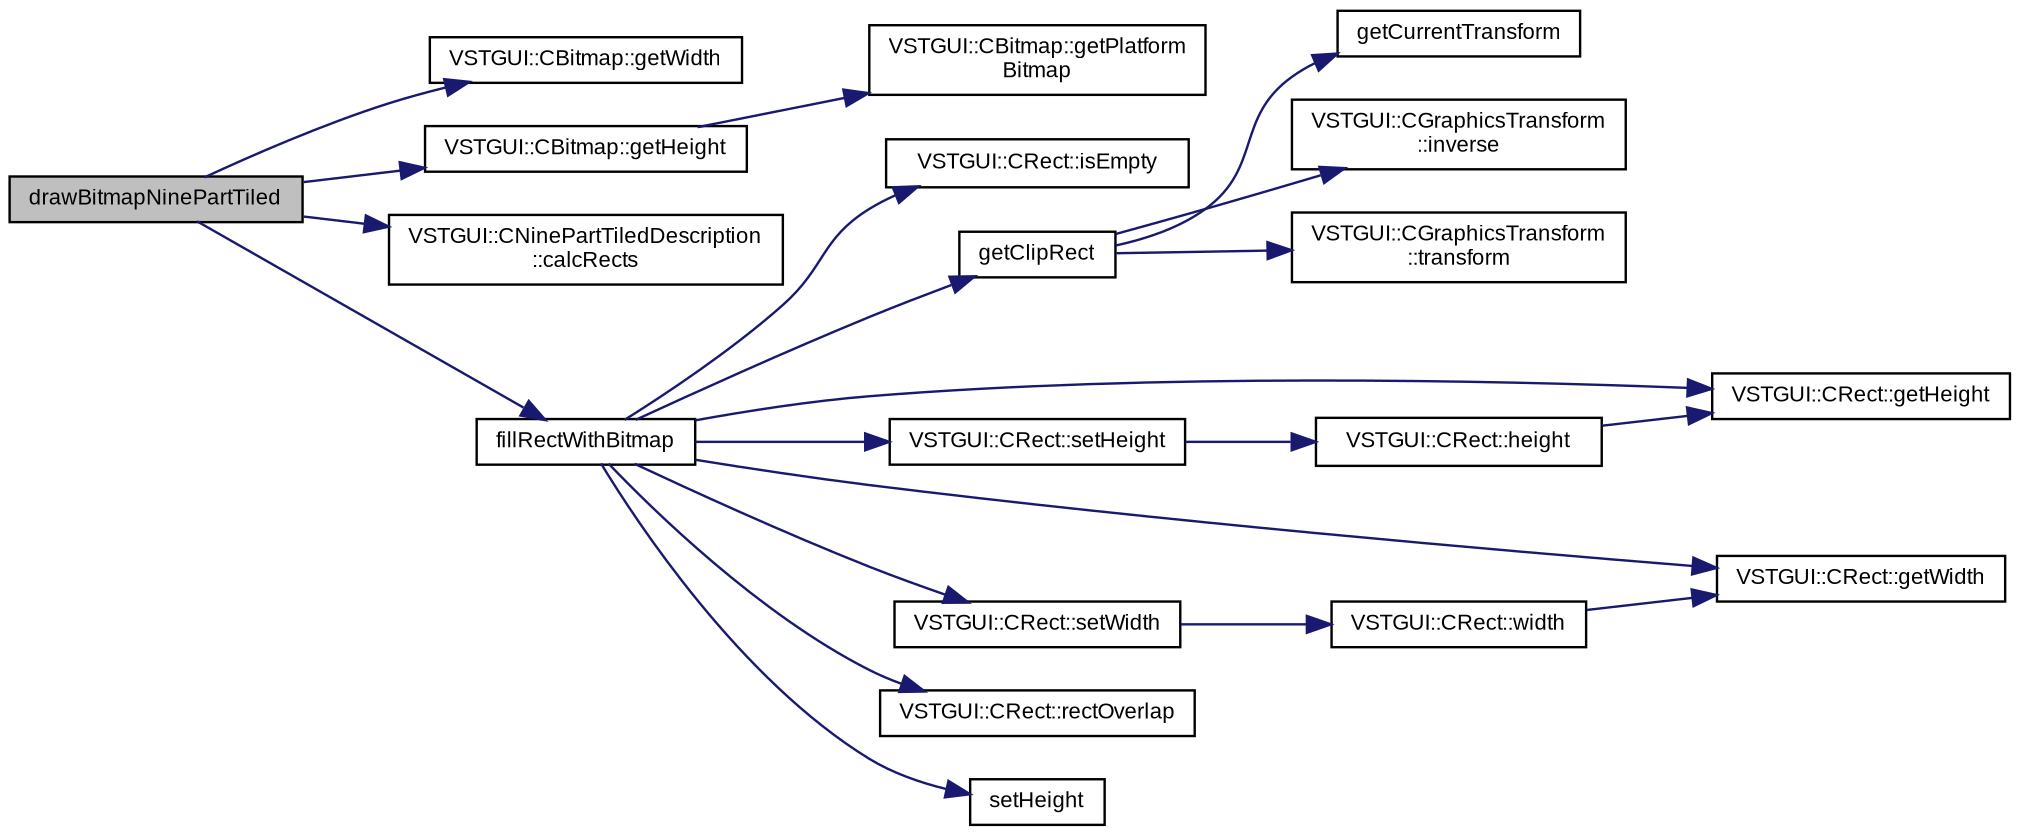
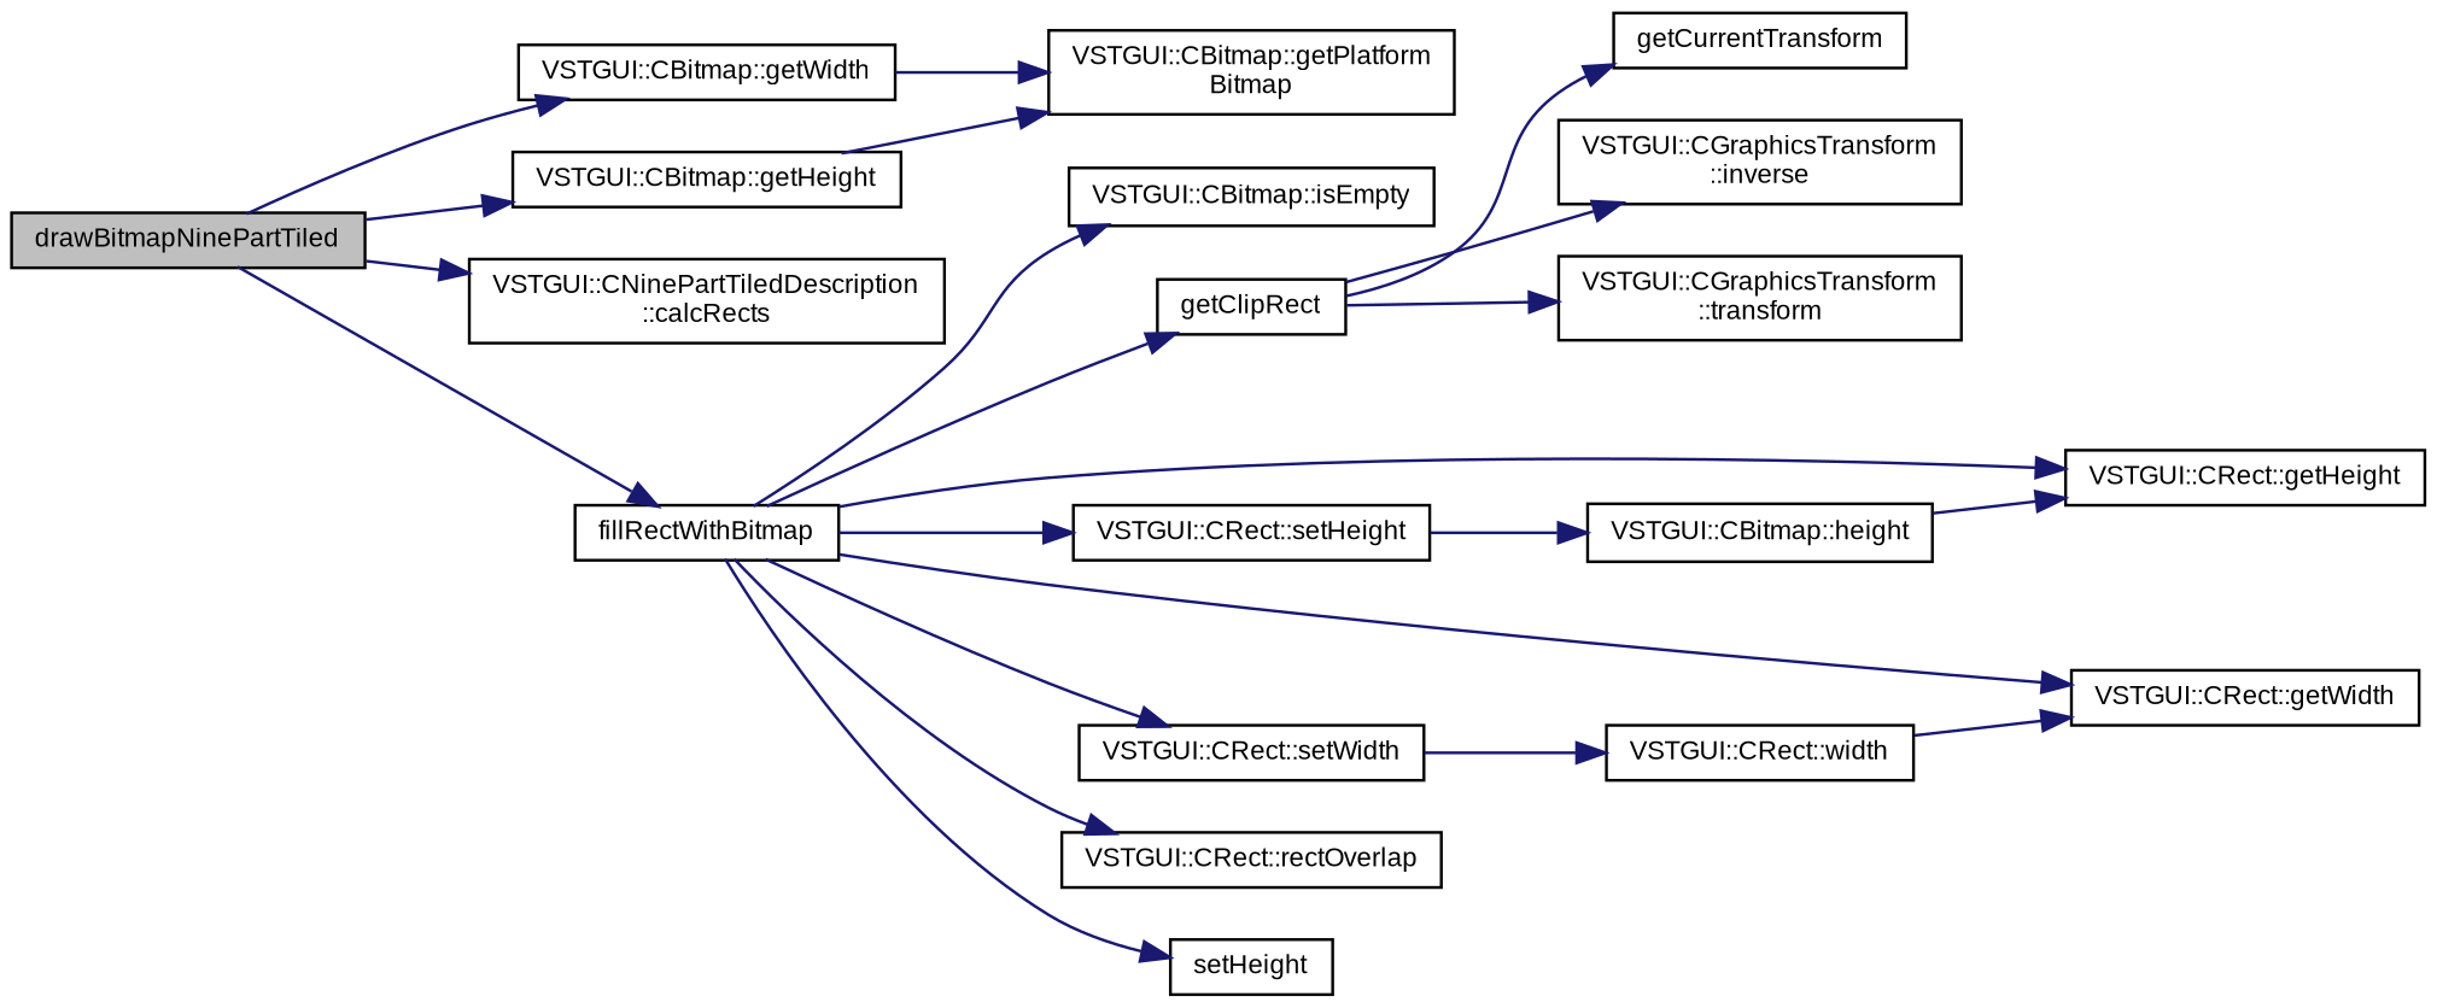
  digraph {
    rankdir=LR
    node [color=black fontname=Arial fontsize=9 shape=record]
    edge [color=midnightblue fontname=Arial fontsize=9 labelfontname=Arial labelfontsize=9 style=solid]
    n1 [fillcolor=grey75 fontcolor=black height=0.2 label=drawBitmapNinePartTiled style=filled width=0.4]
    n2 [height=0.2 label="VSTGUI::CBitmap::getWidth" width=0.4]
    n3 [height=0.2 label="VSTGUI::CBitmap::getHeight" width=0.4]
    n4 [height=0.2 label="VSTGUI::CNinePartTiledDescription\l::calcRects" width=0.4]
    n5 [height=0.2 label=fillRectWithBitmap width=0.4]
    n6 [height=0.2 label="VSTGUI::CBitmap::getPlatform\lBitmap" width=0.4]
-   n7 [height=0.2 label="VSTGUI::CRect::isEmpty" width=0.4]
+   n7 [height=0.2 label="VSTGUI::CBitmap::isEmpty" width=0.4]
    n8 [height=0.2 label=getClipRect width=0.4]
    n9 [height=0.2 label="VSTGUI::CRect::getHeight" width=0.4]
    n10 [height=0.2 label="VSTGUI::CRect::setHeight" width=0.4]
    n11 [height=0.2 label="VSTGUI::CRect::getWidth" width=0.4]
    n12 [height=0.2 label="VSTGUI::CRect::setWidth" width=0.4]
    n13 [height=0.2 label="VSTGUI::CRect::rectOverlap" width=0.4]
    n14 [height=0.2 label=setHeight width=0.4]
    n15 [height=0.2 label=getCurrentTransform width=0.4]
    n16 [height=0.2 label="VSTGUI::CGraphicsTransform\l::inverse" width=0.4]
    n17 [height=0.2 label="VSTGUI::CGraphicsTransform\l::transform" width=0.4]
-   n18 [height=0.2 label="VSTGUI::CRect::height" width=0.4]
+   n18 [height=0.2 label="VSTGUI::CBitmap::height" width=0.4]
    n19 [height=0.2 label="VSTGUI::CRect::width" width=0.4]
    n1 -> n2
    n1 -> n3
    n1 -> n4
    n1 -> n5
+   n2 -> n6
    n3 -> n6
    n5 -> n7
    n5 -> n8
    n5 -> n9
    n5 -> n10
    n5 -> n11
    n5 -> n12
    n5 -> n13
    n5 -> n14
    n8 -> n15
    n8 -> n16
    n8 -> n17
    n10 -> n18
    n12 -> n19
    n18 -> n9
    n19 -> n11
  }
